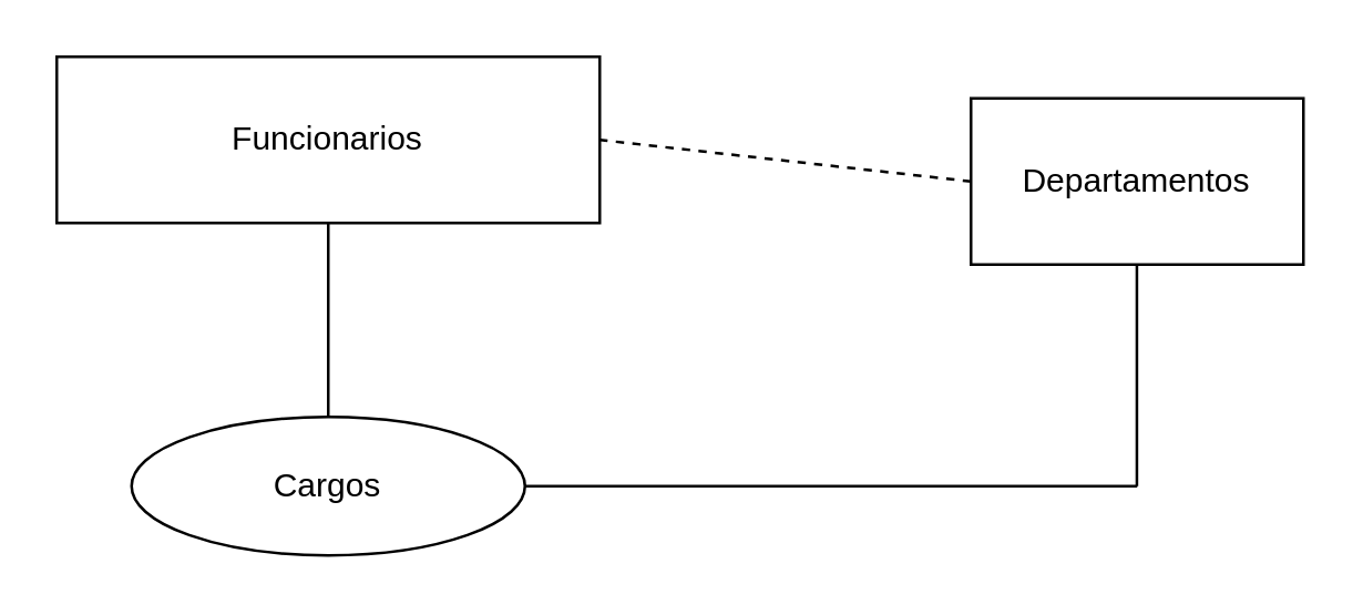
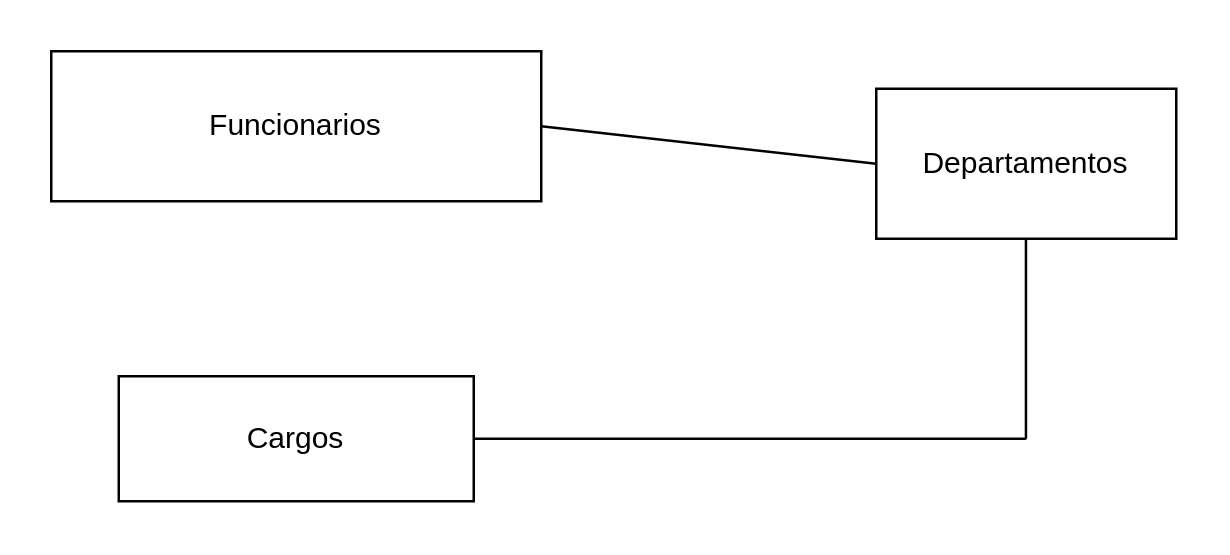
  <mxCell id="0" />
  <mxCell id="1" parent="0" />
  <mxCell id="2" value="Funcionarios" style="rounded=0;whiteSpace=wrap;html=1;" vertex="1" parent="1"><mxGeometry x="20" y="20" width="196" height="60" as="geometry" /></mxCell>
- <mxCell id="3" value="Cargos" style="ellipse;whiteSpace=wrap;html=1;" vertex="1" parent="1"><mxGeometry x="47" y="150" width="142" height="50" as="geometry" /></mxCell>
- <mxCell id="4" value="" style="endArrow=none;html=1;rounded=0;entryX=0.5;entryY=1;entryDx=0;entryDy=0;exitX=0.5;exitY=0;exitDx=0;exitDy=0;" edge="1" parent="1" source="3" target="2"><mxGeometry width="50" height="50" relative="1" as="geometry"><mxPoint x="110" y="340" as="sourcePoint" /><mxPoint x="160" y="290" as="targetPoint" /></mxGeometry></mxCell>
+ <mxCell id="3" value="Cargos" style="rounded=0;whiteSpace=wrap;html=1;" vertex="1" parent="1"><mxGeometry x="47" y="150" width="142" height="50" as="geometry" /></mxCell>
  <mxCell id="5" value="Departamentos" style="rounded=0;whiteSpace=wrap;html=1;" vertex="1" parent="1"><mxGeometry x="350" y="35" width="120" height="60" as="geometry" /></mxCell>
- <mxCell id="6" value="" style="endArrow=none;html=1;rounded=0;entryX=1;entryY=0.5;entryDx=0;entryDy=0;exitX=0;exitY=0.5;exitDx=0;exitDy=0;dashed=1;" edge="1" parent="1" source="5" target="2"><mxGeometry width="50" height="50" relative="1" as="geometry"><mxPoint x="110" y="340" as="sourcePoint" /><mxPoint x="160" y="290" as="targetPoint" /></mxGeometry></mxCell>
+ <mxCell id="6" value="" style="endArrow=none;html=1;rounded=0;entryX=1;entryY=0.5;entryDx=0;entryDy=0;exitX=0;exitY=0.5;exitDx=0;exitDy=0;" edge="1" parent="1" source="5" target="2"><mxGeometry width="50" height="50" relative="1" as="geometry"><mxPoint x="110" y="340" as="sourcePoint" /><mxPoint x="160" y="290" as="targetPoint" /></mxGeometry></mxCell>
  <mxCell id="7" value="" style="endArrow=none;html=1;rounded=0;entryX=1;entryY=0.5;entryDx=0;entryDy=0;" edge="1" parent="1" target="3"><mxGeometry width="50" height="50" relative="1" as="geometry"><mxPoint x="410" y="175" as="sourcePoint" /><mxPoint x="300" y="290" as="targetPoint" /></mxGeometry></mxCell>
  <mxCell id="8" value="" style="endArrow=none;html=1;rounded=0;" edge="1" parent="1"><mxGeometry width="50" height="50" relative="1" as="geometry"><mxPoint x="409.88" y="175" as="sourcePoint" /><mxPoint x="409.88" y="95" as="targetPoint" /><Array as="points" /></mxGeometry></mxCell>
